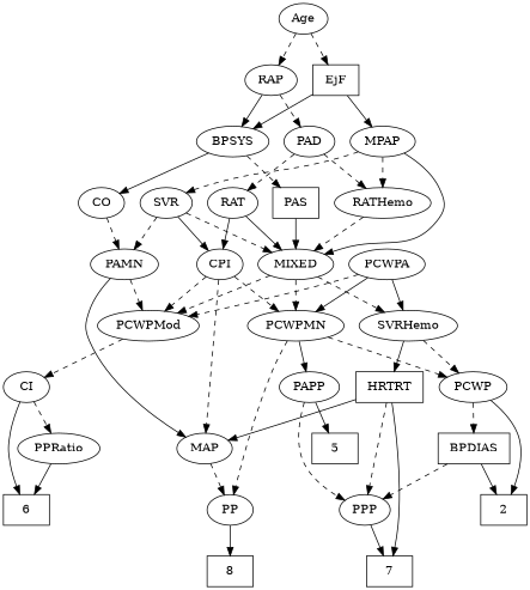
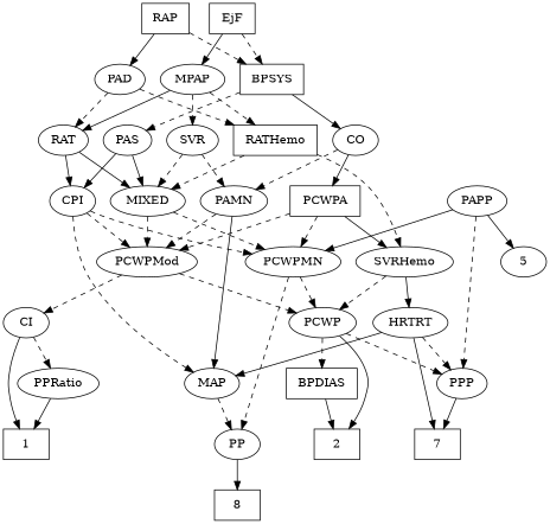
  strict digraph {
    edge [style=dashed]
-   1 [height=0.5 shape=box width=0.75 label=6]
+   1 [height=0.5 shape=box width=0.75]
    2 [height=0.5 shape=box width=0.75]
    n3 [height=0.5 label=8 shape=box width=0.75]
    n4 [height=0.5 label=7 shape=box width=0.75]
-   5 [height=0.5 shape=box width=0.75]
-   Age [height=0.5 width=0.75]
+   5 [height=0.5 shape=ellipse width=0.75]
    EjF [height=0.5 shape=box width=0.75]
-   RAP [height=0.5 width=0.77632]
+   RAP [height=0.5 width=0.77632 shape=box]
    MPAP [height=0.5 width=0.97491]
-   BPSYS [height=0.5 width=1.0471]
+   BPSYS [height=0.5 width=1.0471 shape=box]
    PAD [height=0.5 width=0.79437]
-   RATHemo [height=0.5 width=1.3721]
+   RATHemo [height=0.5 width=1.3721 shape=box]
    RAT [height=0.5 width=0.75827]
    SVR [height=0.5 width=0.77632]
    CO [height=0.5 width=0.75]
-   PAS [height=0.5 width=0.75 shape=box]
+   PAS [height=0.5 width=0.75]
    MIXED [height=0.5 width=1.1193]
    CPI [height=0.5 width=0.75]
    PAMN [height=0.5 width=1.011]
-   PCWPA [height=0.5 width=1.1555]
+   PCWPA [height=0.5 width=1.1555 shape=box]
    PCWPMod [height=0.5 width=1.4443]
    PCWPMN [height=0.5 width=1.3902]
    SVRHemo [height=0.5 width=1.3902]
    PCWP [height=0.5 width=0.97491]
    CI [height=0.5 width=0.75]
    PP [height=0.5 width=0.75]
    PAPP [height=0.5 width=0.88464]
-   HRTRT [height=0.5 width=1.1013 shape=box]
+   HRTRT [height=0.5 width=1.1013]
    BPDIAS [height=0.5 shape=box width=1.1735]
    PPP [height=0.5 width=0.75]
    PPRatio [height=0.5 width=1.1013]
    MAP [height=0.5 width=0.84854]
-   Age -> EjF
-   Age -> RAP
    EjF -> MPAP [style=solid]
-   EjF -> BPSYS [style=solid]
-   RAP -> BPSYS [style=solid]
-   RAP -> PAD
+   EjF -> BPSYS
+   RAP -> BPSYS
+   RAP -> PAD [style=solid]
    MPAP -> RATHemo
-   MPAP -> MIXED [style=solid]
+   MPAP -> RAT [style=solid]
    MPAP -> SVR
    BPSYS -> CO [style=solid]
    BPSYS -> PAS
    PAD -> RATHemo
    PAD -> RAT
    RATHemo -> MIXED
    RAT -> MIXED [style=solid]
    RAT -> CPI [style=solid]
    SVR -> MIXED
    SVR -> PAMN
    CO -> PAMN
+   CO -> PCWPA [style=solid]
    PAS -> MIXED [style=solid]
-   SVR -> CPI [style=solid]
+   PAS -> CPI [style=solid]
    MIXED -> PCWPMod
    MIXED -> PCWPMN
-   MIXED -> SVRHemo
+   RATHemo -> SVRHemo
    CPI -> PCWPMod
    CPI -> PCWPMN
    CPI -> MAP
    PAMN -> PCWPMod
    PAMN -> MAP [style=solid]
    PCWPA -> PCWPMod
-   PCWPA -> PCWPMN [style=solid]
+   PCWPA -> PCWPMN
    PCWPA -> SVRHemo [style=solid]
+   PCWPMod -> PCWP
    PCWPMod -> CI
    PCWPMN -> PCWP
    PCWPMN -> PP
-   PCWPMN -> PAPP [style=solid]
+   PAPP -> PCWPMN [style=solid]
    SVRHemo -> PCWP
    SVRHemo -> HRTRT [style=solid]
    PCWP -> 2 [style=solid]
    PCWP -> BPDIAS
-   BPDIAS -> PPP
+   PCWP -> PPP
    CI -> 1 [style=solid]
    CI -> PPRatio
    PP -> n3 [style=solid]
    PAPP -> 5 [style=solid]
    PAPP -> PPP
    HRTRT -> n4 [style=solid]
    HRTRT -> PPP
    HRTRT -> MAP [style=solid]
    BPDIAS -> 2 [style=solid]
    PPP -> n4 [style=solid]
    PPRatio -> 1 [style=solid]
    MAP -> PP
  }
